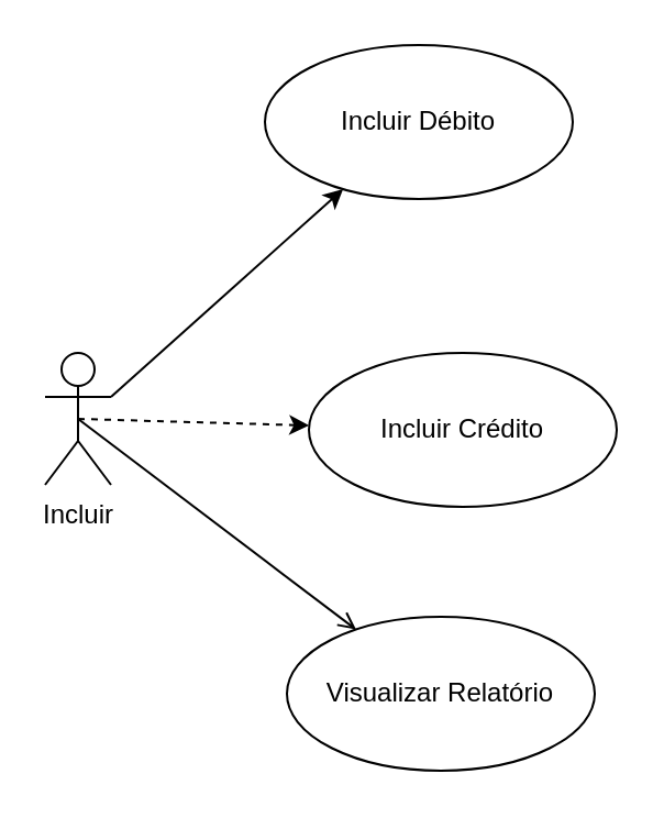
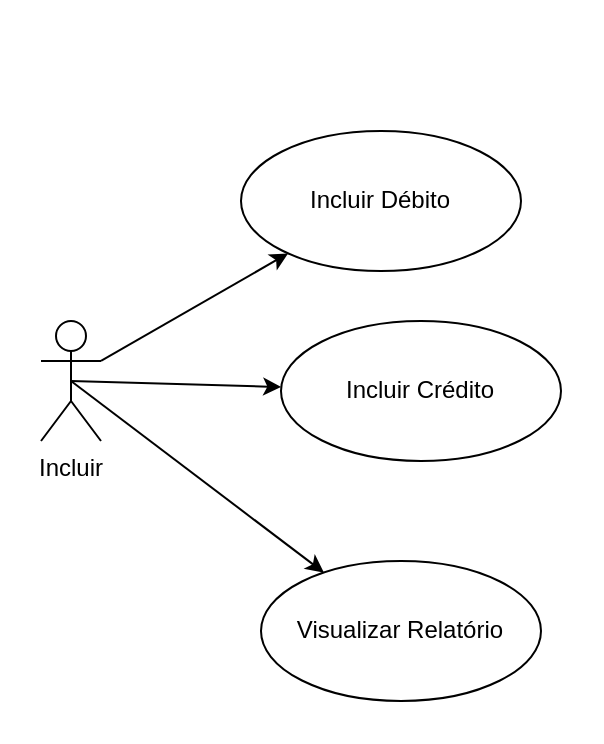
  <mxCell id="0" />
  <mxCell id="1" parent="0" />
  <mxCell id="2" style="html=1;exitX=1;exitY=0.333;exitDx=0;exitDy=0;exitPerimeter=0;" edge="1" parent="1" source="5" target="6"><mxGeometry relative="1" as="geometry"><mxPoint x="120" y="120" as="sourcePoint" /></mxGeometry></mxCell>
- <mxCell id="3" style="edgeStyle=none;html=1;exitX=0.5;exitY=0.5;exitDx=0;exitDy=0;exitPerimeter=0;dashed=1;" edge="1" parent="1" source="5" target="7"><mxGeometry relative="1" as="geometry" /></mxCell>
- <mxCell id="4" style="edgeStyle=none;html=1;exitX=0.5;exitY=0.5;exitDx=0;exitDy=0;exitPerimeter=0;endArrow=open;" edge="1" parent="1" source="5" target="8"><mxGeometry relative="1" as="geometry" /></mxCell>
+ <mxCell id="3" style="edgeStyle=none;html=1;exitX=0.5;exitY=0.5;exitDx=0;exitDy=0;exitPerimeter=0;" edge="1" parent="1" source="5" target="7"><mxGeometry relative="1" as="geometry" /></mxCell>
+ <mxCell id="4" style="edgeStyle=none;html=1;exitX=0.5;exitY=0.5;exitDx=0;exitDy=0;exitPerimeter=0;" edge="1" parent="1" source="5" target="8"><mxGeometry relative="1" as="geometry" /></mxCell>
  <mxCell id="5" value="Incluir" style="shape=umlActor;verticalLabelPosition=bottom;verticalAlign=top;html=1;" vertex="1" parent="1"><mxGeometry x="20" y="160" width="30" height="60" as="geometry" /></mxCell>
- <mxCell id="6" value="Incluir Débito" style="ellipse;whiteSpace=wrap;html=1;" vertex="1" parent="1"><mxGeometry x="120" y="20" width="140" height="70" as="geometry" /></mxCell>
+ <mxCell id="6" value="Incluir Débito" style="ellipse;whiteSpace=wrap;html=1;" vertex="1" parent="1"><mxGeometry x="120" y="65" width="140" height="70" as="geometry" /></mxCell>
  <mxCell id="7" value="Incluir Crédito" style="ellipse;whiteSpace=wrap;html=1;" vertex="1" parent="1"><mxGeometry x="140" y="160" width="140" height="70" as="geometry" /></mxCell>
  <mxCell id="8" value="Visualizar Relatório" style="ellipse;whiteSpace=wrap;html=1;" vertex="1" parent="1"><mxGeometry x="130" y="280" width="140" height="70" as="geometry" /></mxCell>
